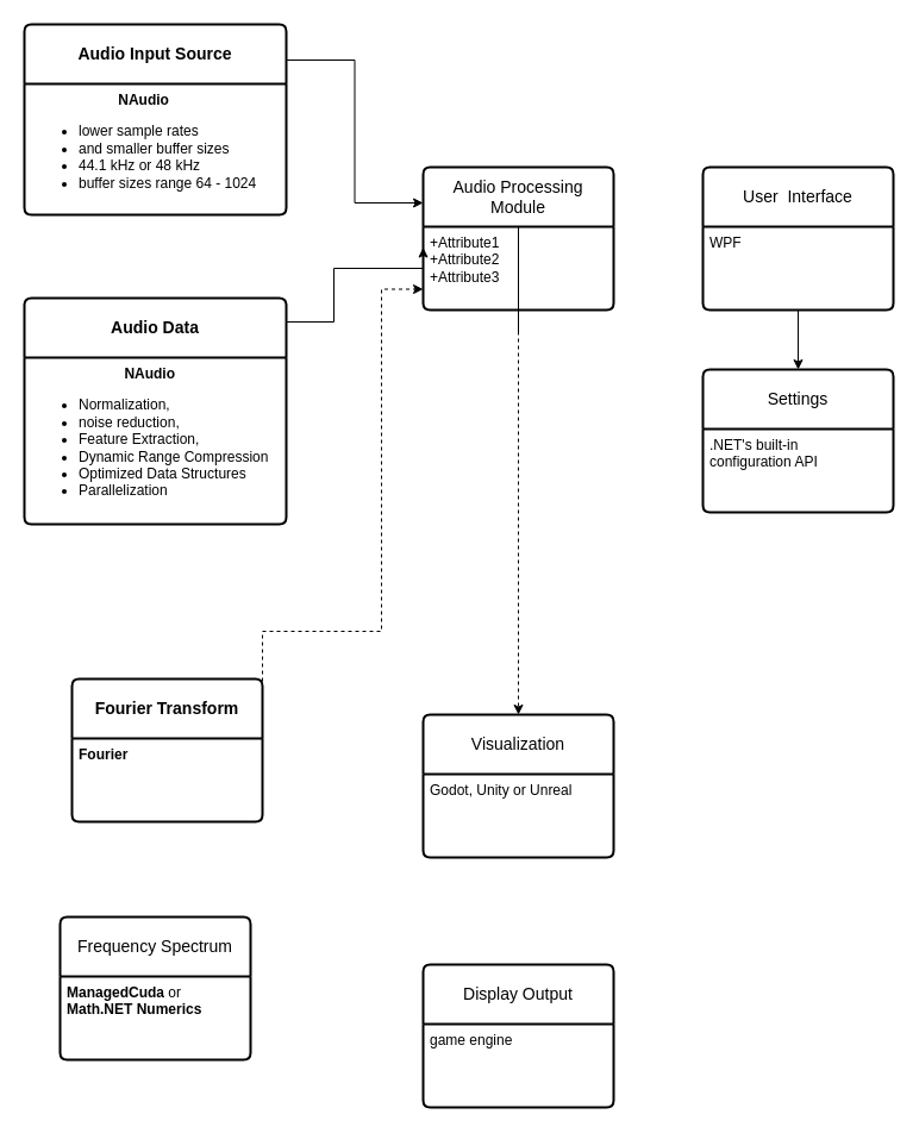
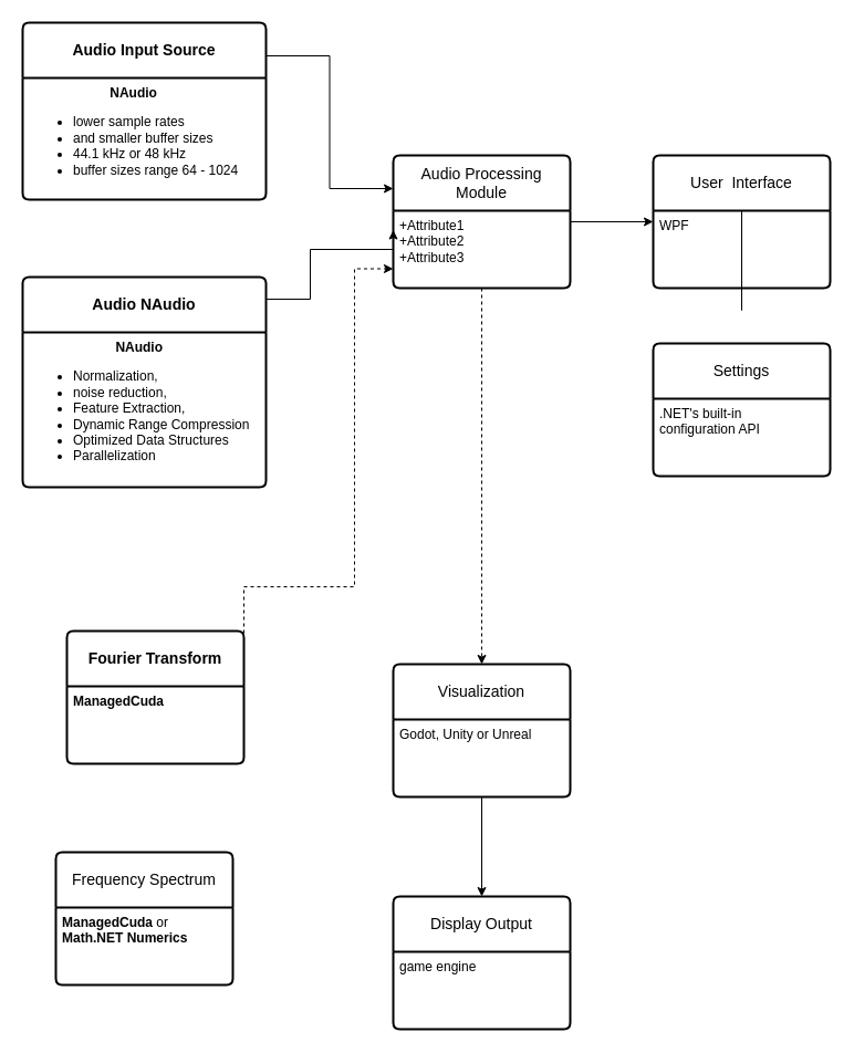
  <mxCell id="0" />
  <mxCell id="1" parent="0" />
  <mxCell id="2" value="&lt;p&gt;&lt;strong&gt;Audio Input Source&lt;/strong&gt;&lt;/p&gt;" style="swimlane;childLayout=stackLayout;horizontal=1;startSize=50;horizontalStack=0;rounded=1;fontSize=14;fontStyle=0;strokeWidth=2;resizeParent=0;resizeLast=1;shadow=0;dashed=0;align=center;arcSize=4;whiteSpace=wrap;html=1;" vertex="1" parent="1"><mxGeometry x="20" y="20" width="220" height="160" as="geometry" /></mxCell>
  <mxCell id="3" value="&lt;div align=&quot;center&quot;&gt;&lt;b&gt;NAudio&lt;/b&gt;&lt;/div&gt;&lt;ul&gt;&lt;li&gt;lower sample rates&amp;nbsp;&lt;/li&gt;&lt;li&gt;and smaller buffer sizes&lt;/li&gt;&lt;li&gt;44.1 kHz or 48 kHz&lt;/li&gt;&lt;li&gt;buffer sizes range 64 - 1024 &lt;/li&gt;&lt;/ul&gt;" style="align=left;strokeColor=none;fillColor=none;spacingLeft=4;fontSize=12;verticalAlign=top;resizable=0;rotatable=0;part=1;html=1;" vertex="1" parent="2"><mxGeometry y="50" width="220" height="110" as="geometry" /></mxCell>
- <mxCell id="4" value="&lt;p&gt;&lt;strong&gt;Audio Data&lt;/strong&gt;&lt;/p&gt;" style="swimlane;childLayout=stackLayout;horizontal=1;startSize=50;horizontalStack=0;rounded=1;fontSize=14;fontStyle=0;strokeWidth=2;resizeParent=0;resizeLast=1;shadow=0;dashed=0;align=center;arcSize=4;whiteSpace=wrap;html=1;" vertex="1" parent="1"><mxGeometry x="20" y="250" width="220" height="190" as="geometry" /></mxCell>
+ <mxCell id="4" value="&lt;p&gt;&lt;strong&gt;Audio NAudio&lt;/strong&gt;&lt;/p&gt;" style="swimlane;childLayout=stackLayout;horizontal=1;startSize=50;horizontalStack=0;rounded=1;fontSize=14;fontStyle=0;strokeWidth=2;resizeParent=0;resizeLast=1;shadow=0;dashed=0;align=center;arcSize=4;whiteSpace=wrap;html=1;" vertex="1" parent="1"><mxGeometry x="20" y="250" width="220" height="190" as="geometry" /></mxCell>
  <mxCell id="5" value="&lt;div align=&quot;center&quot;&gt;&lt;b&gt;NAudio&lt;/b&gt;&lt;/div&gt;&lt;ul&gt;&lt;li&gt;Normalization,&amp;nbsp;&lt;/li&gt;&lt;li&gt;noise reduction,&lt;/li&gt;&lt;li&gt;Feature Extraction,&lt;/li&gt;&lt;li&gt;Dynamic Range Compression&lt;/li&gt;&lt;li&gt;Optimized Data Structures&lt;/li&gt;&lt;li&gt;Parallelization&lt;/li&gt;&lt;/ul&gt;" style="align=left;strokeColor=none;fillColor=none;spacingLeft=4;fontSize=12;verticalAlign=top;resizable=0;rotatable=0;part=1;html=1;" vertex="1" parent="4"><mxGeometry y="50" width="220" height="140" as="geometry" /></mxCell>
  <mxCell id="6" value="&lt;div&gt;&lt;b&gt;Fourier Transform&lt;/b&gt;&lt;/div&gt;" style="swimlane;childLayout=stackLayout;horizontal=1;startSize=50;horizontalStack=0;rounded=1;fontSize=14;fontStyle=0;strokeWidth=2;resizeParent=0;resizeLast=1;shadow=0;dashed=0;align=center;arcSize=4;whiteSpace=wrap;html=1;" vertex="1" parent="1"><mxGeometry x="60" y="570" width="160" height="120" as="geometry" /></mxCell>
- <mxCell id="7" value="&lt;strong&gt;Fourier&lt;/strong&gt;" style="align=left;strokeColor=none;fillColor=none;spacingLeft=4;fontSize=12;verticalAlign=top;resizable=0;rotatable=0;part=1;html=1;" vertex="1" parent="6"><mxGeometry y="50" width="160" height="70" as="geometry" /></mxCell>
+ <mxCell id="7" value="&lt;strong&gt;ManagedCuda&lt;/strong&gt;" style="align=left;strokeColor=none;fillColor=none;spacingLeft=4;fontSize=12;verticalAlign=top;resizable=0;rotatable=0;part=1;html=1;" vertex="1" parent="6"><mxGeometry y="50" width="160" height="70" as="geometry" /></mxCell>
  <mxCell id="8" value="Frequency Spectrum" style="swimlane;childLayout=stackLayout;horizontal=1;startSize=50;horizontalStack=0;rounded=1;fontSize=14;fontStyle=0;strokeWidth=2;resizeParent=0;resizeLast=1;shadow=0;dashed=0;align=center;arcSize=4;whiteSpace=wrap;html=1;" vertex="1" parent="1"><mxGeometry x="50" y="770" width="160" height="120" as="geometry" /></mxCell>
  <mxCell id="9" value="&lt;div&gt;&lt;strong&gt;ManagedCuda&lt;/strong&gt; or &lt;strong&gt;&lt;br&gt;&lt;/strong&gt;&lt;/div&gt;&lt;div&gt;&lt;strong&gt;Math.NET Numerics&lt;/strong&gt;&lt;/div&gt;" style="align=left;strokeColor=none;fillColor=none;spacingLeft=4;fontSize=12;verticalAlign=top;resizable=0;rotatable=0;part=1;html=1;" vertex="1" parent="8"><mxGeometry y="50" width="160" height="70" as="geometry" /></mxCell>
  <mxCell id="10" value="Visualization" style="swimlane;childLayout=stackLayout;horizontal=1;startSize=50;horizontalStack=0;rounded=1;fontSize=14;fontStyle=0;strokeWidth=2;resizeParent=0;resizeLast=1;shadow=0;dashed=0;align=center;arcSize=4;whiteSpace=wrap;html=1;" vertex="1" parent="1"><mxGeometry x="355" y="600" width="160" height="120" as="geometry" /></mxCell>
  <mxCell id="11" value="Godot, Unity or Unreal" style="align=left;strokeColor=none;fillColor=none;spacingLeft=4;fontSize=12;verticalAlign=top;resizable=0;rotatable=0;part=1;html=1;" vertex="1" parent="10"><mxGeometry y="50" width="160" height="70" as="geometry" /></mxCell>
  <mxCell id="12" value="Display Output" style="swimlane;childLayout=stackLayout;horizontal=1;startSize=50;horizontalStack=0;rounded=1;fontSize=14;fontStyle=0;strokeWidth=2;resizeParent=0;resizeLast=1;shadow=0;dashed=0;align=center;arcSize=4;whiteSpace=wrap;html=1;" vertex="1" parent="1"><mxGeometry x="355" y="810" width="160" height="120" as="geometry" /></mxCell>
  <mxCell id="13" value="game engine" style="align=left;strokeColor=none;fillColor=none;spacingLeft=4;fontSize=12;verticalAlign=top;resizable=0;rotatable=0;part=1;html=1;" vertex="1" parent="12"><mxGeometry y="50" width="160" height="70" as="geometry" /></mxCell>
- <mxCell id="14" value="" style="edgeStyle=orthogonalEdgeStyle;rounded=0;orthogonalLoop=1;jettySize=auto;html=1;" edge="1" parent="1" source="15" target="16"><mxGeometry relative="1" as="geometry" /></mxCell>
+ <mxCell id="14" value="" style="edgeStyle=orthogonalEdgeStyle;rounded=0;orthogonalLoop=1;jettySize=auto;html=1;" edge="1" parent="1" source="15" target="23"><mxGeometry relative="1" as="geometry" /></mxCell>
  <mxCell id="15" value="Audio Processing Module" style="swimlane;childLayout=stackLayout;horizontal=1;startSize=50;horizontalStack=0;rounded=1;fontSize=14;fontStyle=0;strokeWidth=2;resizeParent=0;resizeLast=1;shadow=0;dashed=0;align=center;arcSize=4;whiteSpace=wrap;html=1;" vertex="1" parent="1"><mxGeometry x="355" y="140" width="160" height="120" as="geometry" /></mxCell>
  <mxCell id="16" value="+Attribute1&#10;+Attribute2&#10;+Attribute3" style="align=left;strokeColor=none;fillColor=none;spacingLeft=4;fontSize=12;verticalAlign=top;resizable=0;rotatable=0;part=1;html=1;" vertex="1" parent="15"><mxGeometry y="50" width="160" height="70" as="geometry" /></mxCell>
  <mxCell id="17" style="edgeStyle=orthogonalEdgeStyle;rounded=0;orthogonalLoop=1;jettySize=auto;html=1;exitX=1;exitY=0;exitDx=0;exitDy=0;entryX=0;entryY=0.25;entryDx=0;entryDy=0;" edge="1" parent="1" source="3" target="15"><mxGeometry relative="1" as="geometry" /></mxCell>
  <mxCell id="18" style="edgeStyle=orthogonalEdgeStyle;rounded=0;orthogonalLoop=1;jettySize=auto;html=1;exitX=1;exitY=0;exitDx=0;exitDy=0;entryX=0;entryY=0.25;entryDx=0;entryDy=0;" edge="1" parent="1" source="5" target="16"><mxGeometry relative="1" as="geometry"><Array as="points"><mxPoint x="240" y="270" /><mxPoint x="280" y="270" /><mxPoint x="280" y="225" /><mxPoint x="355" y="225" /></Array></mxGeometry></mxCell>
  <mxCell id="19" style="edgeStyle=orthogonalEdgeStyle;rounded=0;orthogonalLoop=1;jettySize=auto;html=1;exitX=1;exitY=0;exitDx=0;exitDy=0;entryX=0;entryY=0.75;entryDx=0;entryDy=0;dashed=1;" edge="1" parent="1" source="7" target="16"><mxGeometry relative="1" as="geometry"><Array as="points"><mxPoint x="220" y="530" /><mxPoint x="320" y="530" /><mxPoint x="320" y="243" /></Array></mxGeometry></mxCell>
  <mxCell id="20" style="edgeStyle=orthogonalEdgeStyle;rounded=0;orthogonalLoop=1;jettySize=auto;html=1;exitX=0.5;exitY=1;exitDx=0;exitDy=0;entryX=0.5;entryY=0;entryDx=0;entryDy=0;dashed=1;" edge="1" parent="1" source="16" target="10"><mxGeometry relative="1" as="geometry" /></mxCell>
- <mxCell id="22" value="" style="edgeStyle=orthogonalEdgeStyle;rounded=0;orthogonalLoop=1;jettySize=auto;html=1;" edge="1" parent="1" source="23" target="25"><mxGeometry relative="1" as="geometry" /></mxCell>
+ <mxCell id="21" style="edgeStyle=orthogonalEdgeStyle;rounded=0;orthogonalLoop=1;jettySize=auto;html=1;exitX=0.5;exitY=1;exitDx=0;exitDy=0;entryX=0.5;entryY=0;entryDx=0;entryDy=0;" edge="1" parent="1" source="11" target="12"><mxGeometry relative="1" as="geometry" /></mxCell>
+ <mxCell id="22" value="" style="edgeStyle=orthogonalEdgeStyle;rounded=0;orthogonalLoop=1;jettySize=auto;html=1;" edge="1" parent="1" source="23" target="24"><mxGeometry relative="1" as="geometry" /></mxCell>
  <mxCell id="23" value="&lt;div&gt;User&amp;nbsp; Interface&lt;/div&gt;" style="swimlane;childLayout=stackLayout;horizontal=1;startSize=50;horizontalStack=0;rounded=1;fontSize=14;fontStyle=0;strokeWidth=2;resizeParent=0;resizeLast=1;shadow=0;dashed=0;align=center;arcSize=4;whiteSpace=wrap;html=1;" vertex="1" parent="1"><mxGeometry x="590" y="140" width="160" height="120" as="geometry" /></mxCell>
  <mxCell id="24" value="WPF" style="align=left;strokeColor=none;fillColor=none;spacingLeft=4;fontSize=12;verticalAlign=top;resizable=0;rotatable=0;part=1;html=1;" vertex="1" parent="23"><mxGeometry y="50" width="160" height="70" as="geometry" /></mxCell>
  <mxCell id="25" value="&lt;div&gt;Settings&lt;/div&gt;" style="swimlane;childLayout=stackLayout;horizontal=1;startSize=50;horizontalStack=0;rounded=1;fontSize=14;fontStyle=0;strokeWidth=2;resizeParent=0;resizeLast=1;shadow=0;dashed=0;align=center;arcSize=4;whiteSpace=wrap;html=1;" vertex="1" parent="1"><mxGeometry x="590" y="310" width="160" height="120" as="geometry" /></mxCell>
  <mxCell id="26" value="&lt;div&gt;.NET's built-in&amp;nbsp;&lt;/div&gt;&lt;div&gt;configuration API&lt;/div&gt;" style="align=left;strokeColor=none;fillColor=none;spacingLeft=4;fontSize=12;verticalAlign=top;resizable=0;rotatable=0;part=1;html=1;" vertex="1" parent="25"><mxGeometry y="50" width="160" height="70" as="geometry" /></mxCell>
